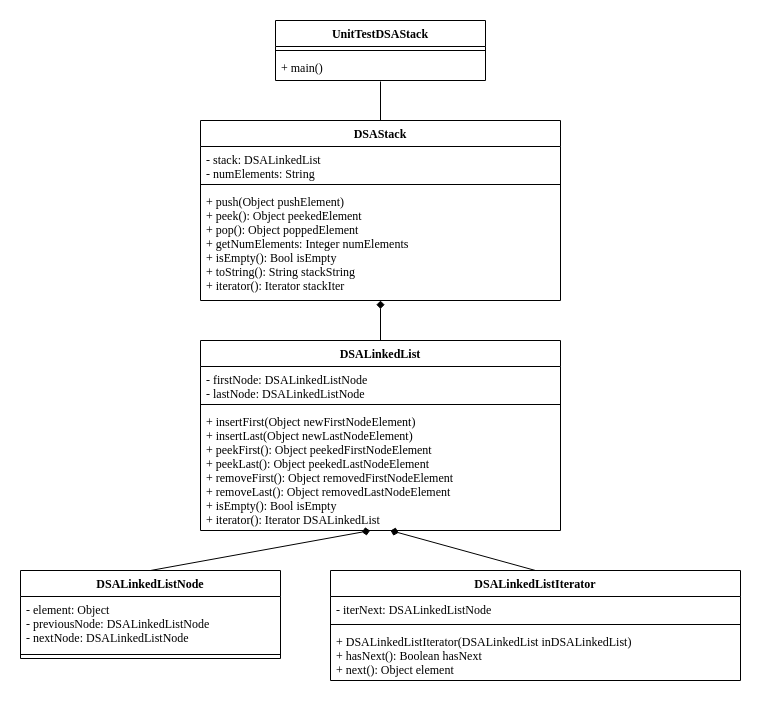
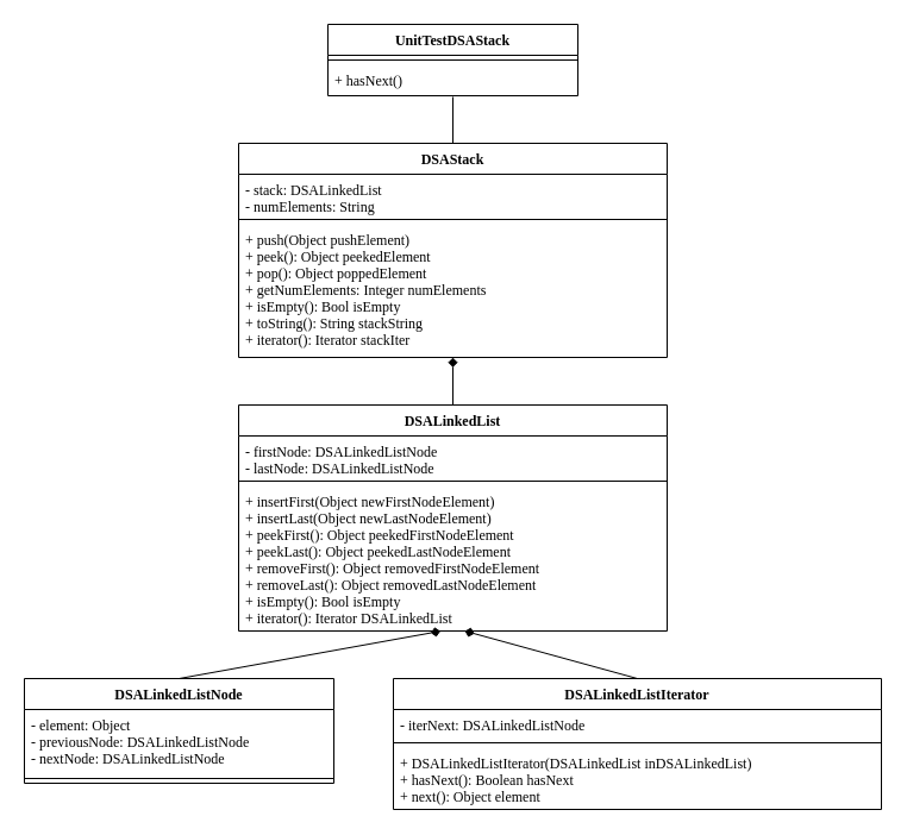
  <mxCell id="0" />
  <mxCell id="1" parent="0" />
  <mxCell id="2" style="edgeStyle=orthogonalEdgeStyle;rounded=0;orthogonalLoop=1;jettySize=auto;html=1;exitX=0.5;exitY=0;exitDx=0;exitDy=0;entryX=0.5;entryY=1.038;entryDx=0;entryDy=0;entryPerimeter=0;endArrow=none;endFill=1;fontFamily=Fira Code;" parent="1" source="17" target="23" edge="1"><mxGeometry relative="1" as="geometry" /></mxCell>
  <mxCell id="3" style="rounded=0;orthogonalLoop=1;jettySize=auto;html=1;exitX=0.5;exitY=0;exitDx=0;exitDy=0;entryX=0.471;entryY=1.001;entryDx=0;entryDy=0;entryPerimeter=0;endArrow=diamond;endFill=1;" parent="1" source="10" target="9" edge="1"><mxGeometry relative="1" as="geometry" /></mxCell>
  <mxCell id="4" style="edgeStyle=none;rounded=0;orthogonalLoop=1;jettySize=auto;html=1;exitX=0.5;exitY=0;exitDx=0;exitDy=0;endArrow=diamond;endFill=1;" parent="1" source="13" edge="1"><mxGeometry relative="1" as="geometry"><mxPoint x="390" y="530" as="targetPoint" /></mxGeometry></mxCell>
  <mxCell id="5" style="edgeStyle=orthogonalEdgeStyle;rounded=0;orthogonalLoop=1;jettySize=auto;html=1;entryX=0.5;entryY=1;entryDx=0;entryDy=0;entryPerimeter=0;endArrow=diamond;endFill=1;" parent="1" source="6" target="20" edge="1"><mxGeometry relative="1" as="geometry" /></mxCell>
  <mxCell id="6" value="DSALinkedList" style="swimlane;fontStyle=1;align=center;verticalAlign=top;childLayout=stackLayout;horizontal=1;startSize=26;horizontalStack=0;resizeParent=1;resizeParentMax=0;resizeLast=0;collapsible=1;marginBottom=0;labelBackgroundColor=none;fontFamily=Fira Code;fillColor=#FFFFFF;fontColor=#000000;" parent="1" vertex="1"><mxGeometry x="200" y="340" width="360" height="190" as="geometry" /></mxCell>
  <mxCell id="7" value="- firstNode: DSALinkedListNode&#10;- lastNode: DSALinkedListNode" style="text;strokeColor=none;fillColor=none;align=left;verticalAlign=top;spacingLeft=4;spacingRight=4;overflow=hidden;rotatable=0;points=[[0,0.5],[1,0.5]];portConstraint=eastwest;fontFamily=Fira Code;" parent="6" vertex="1"><mxGeometry y="26" width="360" height="34" as="geometry" /></mxCell>
  <mxCell id="8" value="" style="line;strokeWidth=1;fillColor=none;align=left;verticalAlign=middle;spacingTop=-1;spacingLeft=3;spacingRight=3;rotatable=0;labelPosition=right;points=[];portConstraint=eastwest;" parent="6" vertex="1"><mxGeometry y="60" width="360" height="8" as="geometry" /></mxCell>
  <mxCell id="9" value="+ insertFirst(Object newFirstNodeElement)&#10;+ insertLast(Object newLastNodeElement)&#10;+ peekFirst(): Object peekedFirstNodeElement&#10;+ peekLast(): Object peekedLastNodeElement&#10;+ removeFirst(): Object removedFirstNodeElement&#10;+ removeLast(): Object removedLastNodeElement&#10;+ isEmpty(): Bool isEmpty&#10;+ iterator(): Iterator DSALinkedList" style="text;strokeColor=none;fillColor=none;align=left;verticalAlign=top;spacingLeft=4;spacingRight=4;overflow=hidden;rotatable=0;points=[[0,0.5],[1,0.5]];portConstraint=eastwest;fontFamily=Fira Code;" parent="6" vertex="1"><mxGeometry y="68" width="360" height="122" as="geometry" /></mxCell>
  <mxCell id="10" value="DSALinkedListNode" style="swimlane;fontStyle=1;align=center;verticalAlign=top;childLayout=stackLayout;horizontal=1;startSize=26;horizontalStack=0;resizeParent=1;resizeParentMax=0;resizeLast=0;collapsible=1;marginBottom=0;labelBackgroundColor=none;fontFamily=Fira Code;fillColor=#FFFFFF;fontColor=#000000;" parent="1" vertex="1"><mxGeometry x="20" y="570" width="260" height="88" as="geometry" /></mxCell>
  <mxCell id="11" value="- element: Object&#10;- previousNode: DSALinkedListNode&#10;- nextNode: DSALinkedListNode" style="text;strokeColor=none;fillColor=none;align=left;verticalAlign=top;spacingLeft=4;spacingRight=4;overflow=hidden;rotatable=0;points=[[0,0.5],[1,0.5]];portConstraint=eastwest;fontFamily=Fira Code;" parent="10" vertex="1"><mxGeometry y="26" width="260" height="54" as="geometry" /></mxCell>
  <mxCell id="12" value="" style="line;strokeWidth=1;fillColor=none;align=left;verticalAlign=middle;spacingTop=-1;spacingLeft=3;spacingRight=3;rotatable=0;labelPosition=right;points=[];portConstraint=eastwest;" parent="10" vertex="1"><mxGeometry y="80" width="260" height="8" as="geometry" /></mxCell>
  <mxCell id="13" value="DSALinkedListIterator" style="swimlane;fontStyle=1;align=center;verticalAlign=top;childLayout=stackLayout;horizontal=1;startSize=26;horizontalStack=0;resizeParent=1;resizeParentMax=0;resizeLast=0;collapsible=1;marginBottom=0;labelBackgroundColor=none;fontFamily=Fira Code;fillColor=#FFFFFF;fontColor=#000000;" parent="1" vertex="1"><mxGeometry x="330" y="570" width="410" height="110" as="geometry" /></mxCell>
  <mxCell id="14" value="- iterNext: DSALinkedListNode" style="text;strokeColor=none;fillColor=none;align=left;verticalAlign=top;spacingLeft=4;spacingRight=4;overflow=hidden;rotatable=0;points=[[0,0.5],[1,0.5]];portConstraint=eastwest;fontFamily=Fira Code;" parent="13" vertex="1"><mxGeometry y="26" width="410" height="24" as="geometry" /></mxCell>
  <mxCell id="15" value="" style="line;strokeWidth=1;fillColor=none;align=left;verticalAlign=middle;spacingTop=-1;spacingLeft=3;spacingRight=3;rotatable=0;labelPosition=right;points=[];portConstraint=eastwest;" parent="13" vertex="1"><mxGeometry y="50" width="410" height="8" as="geometry" /></mxCell>
  <mxCell id="16" value="+ DSALinkedListIterator(DSALinkedList inDSALinkedList)&#10;+ hasNext(): Boolean hasNext&#10;+ next(): Object element&#10;" style="text;strokeColor=none;fillColor=none;align=left;verticalAlign=top;spacingLeft=4;spacingRight=4;overflow=hidden;rotatable=0;points=[[0,0.5],[1,0.5]];portConstraint=eastwest;fontFamily=Fira Code;" parent="13" vertex="1"><mxGeometry y="58" width="410" height="52" as="geometry" /></mxCell>
  <mxCell id="17" value="DSAStack" style="swimlane;fontStyle=1;align=center;verticalAlign=top;childLayout=stackLayout;horizontal=1;startSize=26;horizontalStack=0;resizeParent=1;resizeParentMax=0;resizeLast=0;collapsible=1;marginBottom=0;fontFamily=Fira Code;" parent="1" vertex="1"><mxGeometry x="200" y="120" width="360" height="180" as="geometry" /></mxCell>
  <mxCell id="18" value="- stack: DSALinkedList&#10;- numElements: String" style="text;strokeColor=none;fillColor=none;align=left;verticalAlign=top;spacingLeft=4;spacingRight=4;overflow=hidden;rotatable=0;points=[[0,0.5],[1,0.5]];portConstraint=eastwest;fontFamily=Fira Code;" parent="17" vertex="1"><mxGeometry y="26" width="360" height="34" as="geometry" /></mxCell>
  <mxCell id="19" value="" style="line;strokeWidth=1;fillColor=none;align=left;verticalAlign=middle;spacingTop=-1;spacingLeft=3;spacingRight=3;rotatable=0;labelPosition=right;points=[];portConstraint=eastwest;" parent="17" vertex="1"><mxGeometry y="60" width="360" height="8" as="geometry" /></mxCell>
  <mxCell id="20" value="+ push(Object pushElement)&#10;+ peek(): Object peekedElement&#10;+ pop(): Object poppedElement&#10;+ getNumElements: Integer numElements&#10;+ isEmpty(): Bool isEmpty&#10;+ toString(): String stackString&#10;+ iterator(): Iterator stackIter&#10;&#10;&#10;" style="text;strokeColor=none;fillColor=none;align=left;verticalAlign=top;spacingLeft=4;spacingRight=4;overflow=hidden;rotatable=0;points=[[0,0.5],[1,0.5]];portConstraint=eastwest;fontFamily=Fira Code;" parent="17" vertex="1"><mxGeometry y="68" width="360" height="112" as="geometry" /></mxCell>
  <mxCell id="21" value="UnitTestDSAStack" style="swimlane;fontStyle=1;align=center;verticalAlign=top;childLayout=stackLayout;horizontal=1;startSize=26;horizontalStack=0;resizeParent=1;resizeParentMax=0;resizeLast=0;collapsible=1;marginBottom=0;fontFamily=Fira Code;" parent="1" vertex="1"><mxGeometry x="275" y="20" width="210" height="60" as="geometry" /></mxCell>
  <mxCell id="22" value="" style="line;strokeWidth=1;fillColor=none;align=left;verticalAlign=middle;spacingTop=-1;spacingLeft=3;spacingRight=3;rotatable=0;labelPosition=right;points=[];portConstraint=eastwest;" parent="21" vertex="1"><mxGeometry y="26" width="210" height="8" as="geometry" /></mxCell>
- <mxCell id="23" value="+ main()" style="text;strokeColor=none;fillColor=none;align=left;verticalAlign=top;spacingLeft=4;spacingRight=4;overflow=hidden;rotatable=0;points=[[0,0.5],[1,0.5]];portConstraint=eastwest;fontFamily=Fira Code;" parent="21" vertex="1"><mxGeometry y="34" width="210" height="26" as="geometry" /></mxCell>
+ <mxCell id="23" value="+ hasNext()" style="text;strokeColor=none;fillColor=none;align=left;verticalAlign=top;spacingLeft=4;spacingRight=4;overflow=hidden;rotatable=0;points=[[0,0.5],[1,0.5]];portConstraint=eastwest;fontFamily=Fira Code;" parent="21" vertex="1"><mxGeometry y="34" width="210" height="26" as="geometry" /></mxCell>
